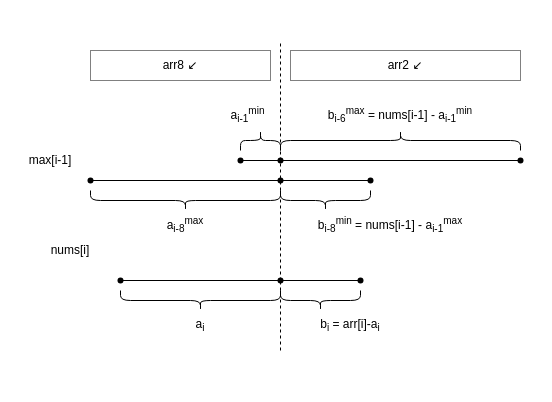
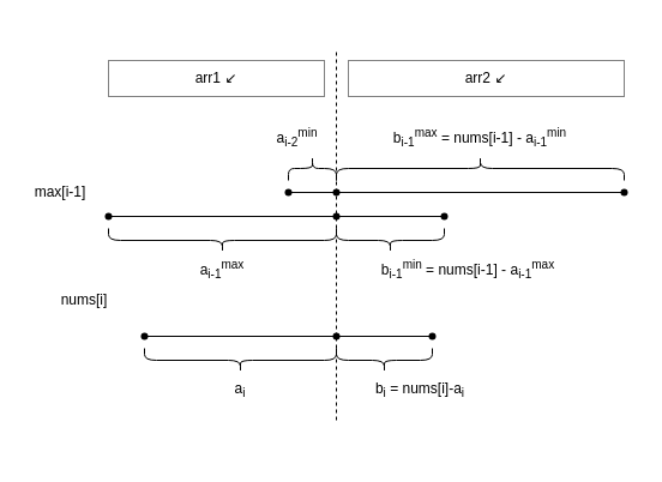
  <mxCell id="0" />
  <mxCell id="1" parent="0" />
  <mxCell id="2" value="" style="endArrow=none;dashed=1;html=1;rounded=0;" parent="1" edge="1"><mxGeometry width="50" height="50" relative="1" as="geometry"><mxPoint x="280" y="280" as="sourcePoint" /><mxPoint x="280" y="40" as="targetPoint" /></mxGeometry></mxCell>
- <mxCell id="3" value="arr8 ↙" style="text;html=1;align=center;verticalAlign=middle;whiteSpace=wrap;rounded=0;strokeColor=default;dashed=1;dashPattern=1 1;" parent="1" vertex="1"><mxGeometry x="90" y="50" width="180" height="30" as="geometry" /></mxCell>
+ <mxCell id="3" value="arr1 ↙" style="text;html=1;align=center;verticalAlign=middle;whiteSpace=wrap;rounded=0;strokeColor=default;dashed=1;dashPattern=1 1;" parent="1" vertex="1"><mxGeometry x="90" y="50" width="180" height="30" as="geometry" /></mxCell>
  <mxCell id="4" value="arr2 ↙" style="text;html=1;align=center;verticalAlign=middle;whiteSpace=wrap;rounded=0;strokeColor=default;dashed=1;dashPattern=1 1;" parent="1" vertex="1"><mxGeometry x="290" y="50" width="230" height="30" as="geometry" /></mxCell>
  <mxCell id="5" value="nums[i]" style="text;html=1;align=center;verticalAlign=middle;whiteSpace=wrap;rounded=0;" parent="1" vertex="1"><mxGeometry x="40" y="230" width="60" height="40" as="geometry" /></mxCell>
  <mxCell id="6" value="max[i-1]" style="text;html=1;align=center;verticalAlign=middle;whiteSpace=wrap;rounded=0;" parent="1" vertex="1"><mxGeometry x="20" y="140" width="60" height="40" as="geometry" /></mxCell>
  <mxCell id="7" value="" style="shape=curlyBracket;whiteSpace=wrap;html=1;rounded=1;labelPosition=left;verticalLabelPosition=middle;align=right;verticalAlign=middle;rotation=-90;" parent="1" vertex="1"><mxGeometry x="190" y="220" width="20" height="160" as="geometry" /></mxCell>
  <mxCell id="8" value="" style="shape=curlyBracket;whiteSpace=wrap;html=1;rounded=1;labelPosition=left;verticalLabelPosition=middle;align=right;verticalAlign=middle;rotation=-90;" parent="1" vertex="1"><mxGeometry x="310" y="260" width="20" height="80" as="geometry" /></mxCell>
  <mxCell id="9" value="" style="endArrow=none;dashed=1;html=1;rounded=0;" parent="1" edge="1"><mxGeometry width="50" height="50" relative="1" as="geometry"><mxPoint x="280" y="350" as="sourcePoint" /><mxPoint x="280" y="280" as="targetPoint" /></mxGeometry></mxCell>
  <mxCell id="10" value="" style="endArrow=none;html=1;rounded=0;" parent="1" source="23" edge="1"><mxGeometry width="50" height="50" relative="1" as="geometry"><mxPoint x="240" y="159.5" as="sourcePoint" /><mxPoint x="520" y="159.5" as="targetPoint" /></mxGeometry></mxCell>
  <mxCell id="11" value="" style="endArrow=none;html=1;rounded=0;" parent="1" source="17" edge="1"><mxGeometry width="50" height="50" relative="1" as="geometry"><mxPoint x="90" y="180" as="sourcePoint" /><mxPoint x="370" y="180" as="targetPoint" /></mxGeometry></mxCell>
  <mxCell id="12" value="" style="endArrow=none;html=1;rounded=0;" parent="1" target="13" edge="1"><mxGeometry width="50" height="50" relative="1" as="geometry"><mxPoint x="90" y="180" as="sourcePoint" /><mxPoint x="370" y="180" as="targetPoint" /></mxGeometry></mxCell>
  <mxCell id="13" value="" style="shape=waypoint;sketch=0;fillStyle=solid;size=6;pointerEvents=1;points=[];fillColor=none;resizable=0;rotatable=0;perimeter=centerPerimeter;snapToPoint=1;" parent="1" vertex="1"><mxGeometry x="80" y="170" width="20" height="20" as="geometry" /></mxCell>
  <mxCell id="14" value="" style="endArrow=none;html=1;rounded=0;" parent="1" source="13" target="15" edge="1"><mxGeometry width="50" height="50" relative="1" as="geometry"><mxPoint x="90" y="180" as="sourcePoint" /><mxPoint x="370" y="180" as="targetPoint" /></mxGeometry></mxCell>
  <mxCell id="15" value="" style="shape=waypoint;sketch=0;fillStyle=solid;size=6;pointerEvents=1;points=[];fillColor=none;resizable=0;rotatable=0;perimeter=centerPerimeter;snapToPoint=1;" parent="1" vertex="1"><mxGeometry x="270" y="170" width="20" height="20" as="geometry" /></mxCell>
  <mxCell id="16" value="" style="endArrow=none;html=1;rounded=0;" parent="1" source="15" target="17" edge="1"><mxGeometry width="50" height="50" relative="1" as="geometry"><mxPoint x="280" y="180" as="sourcePoint" /><mxPoint x="370" y="180" as="targetPoint" /></mxGeometry></mxCell>
  <mxCell id="17" value="" style="shape=waypoint;sketch=0;fillStyle=solid;size=6;pointerEvents=1;points=[];fillColor=none;resizable=0;rotatable=0;perimeter=centerPerimeter;snapToPoint=1;" parent="1" vertex="1"><mxGeometry x="360" y="170" width="20" height="20" as="geometry" /></mxCell>
  <mxCell id="18" value="" style="endArrow=none;html=1;rounded=0;" parent="1" target="19" edge="1"><mxGeometry width="50" height="50" relative="1" as="geometry"><mxPoint x="240" y="159.5" as="sourcePoint" /><mxPoint x="520" y="159.5" as="targetPoint" /></mxGeometry></mxCell>
  <mxCell id="19" value="" style="shape=waypoint;sketch=0;fillStyle=solid;size=6;pointerEvents=1;points=[];fillColor=none;resizable=0;rotatable=0;perimeter=centerPerimeter;snapToPoint=1;" parent="1" vertex="1"><mxGeometry x="230" y="150" width="20" height="20" as="geometry" /></mxCell>
  <mxCell id="20" value="" style="endArrow=none;html=1;rounded=0;" parent="1" source="19" target="21" edge="1"><mxGeometry width="50" height="50" relative="1" as="geometry"><mxPoint x="240" y="160" as="sourcePoint" /><mxPoint x="520" y="159.5" as="targetPoint" /></mxGeometry></mxCell>
  <mxCell id="21" value="" style="shape=waypoint;sketch=0;fillStyle=solid;size=6;pointerEvents=1;points=[];fillColor=none;resizable=0;rotatable=0;perimeter=centerPerimeter;snapToPoint=1;" parent="1" vertex="1"><mxGeometry x="270" y="150" width="20" height="20" as="geometry" /></mxCell>
  <mxCell id="22" value="" style="endArrow=none;html=1;rounded=0;" parent="1" source="21" target="23" edge="1"><mxGeometry width="50" height="50" relative="1" as="geometry"><mxPoint x="280" y="160" as="sourcePoint" /><mxPoint x="520" y="159.5" as="targetPoint" /></mxGeometry></mxCell>
  <mxCell id="23" value="" style="shape=waypoint;sketch=0;fillStyle=solid;size=6;pointerEvents=1;points=[];fillColor=none;resizable=0;rotatable=0;perimeter=centerPerimeter;snapToPoint=1;" parent="1" vertex="1"><mxGeometry x="510" y="150" width="20" height="20" as="geometry" /></mxCell>
  <mxCell id="24" value="" style="endArrow=none;html=1;rounded=0;" parent="1" edge="1"><mxGeometry width="50" height="50" relative="1" as="geometry"><mxPoint x="360" y="280" as="sourcePoint" /><mxPoint x="360" y="280" as="targetPoint" /></mxGeometry></mxCell>
  <mxCell id="25" value="" style="endArrow=none;html=1;rounded=0;" parent="1" edge="1"><mxGeometry width="50" height="50" relative="1" as="geometry"><mxPoint x="120" y="280" as="sourcePoint" /><mxPoint x="120" y="280" as="targetPoint" /></mxGeometry></mxCell>
  <mxCell id="26" value="" style="endArrow=none;html=1;rounded=0;" parent="1" source="32" edge="1"><mxGeometry width="50" height="50" relative="1" as="geometry"><mxPoint x="120" y="279.5" as="sourcePoint" /><mxPoint x="360" y="279.5" as="targetPoint" /></mxGeometry></mxCell>
  <mxCell id="27" value="" style="endArrow=none;html=1;rounded=0;" parent="1" target="28" edge="1"><mxGeometry width="50" height="50" relative="1" as="geometry"><mxPoint x="120" y="279.5" as="sourcePoint" /><mxPoint x="360" y="279.5" as="targetPoint" /></mxGeometry></mxCell>
  <mxCell id="28" value="" style="shape=waypoint;sketch=0;fillStyle=solid;size=6;pointerEvents=1;points=[];fillColor=none;resizable=0;rotatable=0;perimeter=centerPerimeter;snapToPoint=1;" parent="1" vertex="1"><mxGeometry x="110" y="270" width="20" height="20" as="geometry" /></mxCell>
  <mxCell id="29" value="" style="endArrow=none;html=1;rounded=0;" parent="1" source="28" target="30" edge="1"><mxGeometry width="50" height="50" relative="1" as="geometry"><mxPoint x="120" y="280" as="sourcePoint" /><mxPoint x="360" y="279.5" as="targetPoint" /></mxGeometry></mxCell>
  <mxCell id="30" value="" style="shape=waypoint;sketch=0;fillStyle=solid;size=6;pointerEvents=1;points=[];fillColor=none;resizable=0;rotatable=0;perimeter=centerPerimeter;snapToPoint=1;" parent="1" vertex="1"><mxGeometry x="270" y="270" width="20" height="20" as="geometry" /></mxCell>
  <mxCell id="31" value="" style="endArrow=none;html=1;rounded=0;" parent="1" source="30" target="32" edge="1"><mxGeometry width="50" height="50" relative="1" as="geometry"><mxPoint x="280" y="280" as="sourcePoint" /><mxPoint x="360" y="279.5" as="targetPoint" /></mxGeometry></mxCell>
  <mxCell id="32" value="" style="shape=waypoint;sketch=0;fillStyle=solid;size=6;pointerEvents=1;points=[];fillColor=none;resizable=0;rotatable=0;perimeter=centerPerimeter;snapToPoint=1;" parent="1" vertex="1"><mxGeometry x="350" y="270" width="20" height="20" as="geometry" /></mxCell>
  <mxCell id="33" value="" style="shape=curlyBracket;whiteSpace=wrap;html=1;rounded=1;labelPosition=left;verticalLabelPosition=middle;align=right;verticalAlign=middle;rotation=-90;" parent="1" vertex="1"><mxGeometry x="175" y="105" width="20" height="190" as="geometry" /></mxCell>
  <mxCell id="34" value="" style="shape=curlyBracket;whiteSpace=wrap;html=1;rounded=1;labelPosition=left;verticalLabelPosition=middle;align=right;verticalAlign=middle;rotation=-90;" parent="1" vertex="1"><mxGeometry x="315" y="155" width="20" height="90" as="geometry" /></mxCell>
  <mxCell id="35" value="" style="shape=curlyBracket;whiteSpace=wrap;html=1;rounded=1;labelPosition=left;verticalLabelPosition=middle;align=right;verticalAlign=middle;rotation=90;" parent="1" vertex="1"><mxGeometry x="250" y="120" width="20" height="40" as="geometry" /></mxCell>
  <mxCell id="36" value="" style="shape=curlyBracket;whiteSpace=wrap;html=1;rounded=1;labelPosition=left;verticalLabelPosition=middle;align=right;verticalAlign=middle;rotation=90;" parent="1" vertex="1"><mxGeometry x="390" y="20" width="20" height="240" as="geometry" /></mxCell>
- <mxCell id="37" value="a&lt;sub&gt;i-1&lt;/sub&gt;&lt;sup&gt;min&lt;/sup&gt;" style="text;html=1;align=center;verticalAlign=middle;whiteSpace=wrap;rounded=0;" vertex="1" parent="1"><mxGeometry x="220" y="100" width="55" height="30" as="geometry" /></mxCell>
- <mxCell id="38" value="a&lt;sub&gt;i-8&lt;/sub&gt;&lt;sup&gt;max&lt;/sup&gt;" style="text;html=1;align=center;verticalAlign=middle;whiteSpace=wrap;rounded=0;" vertex="1" parent="1"><mxGeometry x="145" y="210" width="80" height="30" as="geometry" /></mxCell>
+ <mxCell id="37" value="a&lt;sub&gt;i-2&lt;/sub&gt;&lt;sup&gt;min&lt;/sup&gt;" style="text;html=1;align=center;verticalAlign=middle;whiteSpace=wrap;rounded=0;" vertex="1" parent="1"><mxGeometry x="220" y="100" width="55" height="30" as="geometry" /></mxCell>
+ <mxCell id="38" value="a&lt;sub&gt;i-1&lt;/sub&gt;&lt;sup&gt;max&lt;/sup&gt;" style="text;html=1;align=center;verticalAlign=middle;whiteSpace=wrap;rounded=0;" vertex="1" parent="1"><mxGeometry x="145" y="210" width="80" height="30" as="geometry" /></mxCell>
  <mxCell id="39" value="a&lt;sub&gt;i&lt;/sub&gt;" style="text;html=1;align=center;verticalAlign=middle;whiteSpace=wrap;rounded=0;" vertex="1" parent="1"><mxGeometry x="160" y="310" width="80" height="30" as="geometry" /></mxCell>
- <mxCell id="40" value="b&lt;sub&gt;i&lt;/sub&gt;&amp;nbsp;= arr[i]-a&lt;sub&gt;i&lt;/sub&gt;" style="text;html=1;align=center;verticalAlign=middle;whiteSpace=wrap;rounded=0;" vertex="1" parent="1"><mxGeometry x="290" y="310" width="120" height="30" as="geometry" /></mxCell>
- <mxCell id="41" value="b&lt;sub&gt;i-6&lt;/sub&gt;&lt;sup&gt;max&lt;/sup&gt;&amp;nbsp;= nums[i-1] - a&lt;sub&gt;i-1&lt;/sub&gt;&lt;sup&gt;min&lt;/sup&gt;" style="text;html=1;align=center;verticalAlign=middle;whiteSpace=wrap;rounded=0;" vertex="1" parent="1"><mxGeometry x="300" y="100" width="200" height="30" as="geometry" /></mxCell>
- <mxCell id="42" value="b&lt;sub&gt;i-8&lt;/sub&gt;&lt;sup&gt;min&lt;/sup&gt;&amp;nbsp;= nums[i-1] - a&lt;sub&gt;i-1&lt;/sub&gt;&lt;sup&gt;max&lt;/sup&gt;" style="text;html=1;align=center;verticalAlign=middle;whiteSpace=wrap;rounded=0;" vertex="1" parent="1"><mxGeometry x="290" y="210" width="200" height="30" as="geometry" /></mxCell>
+ <mxCell id="40" value="b&lt;sub&gt;i&lt;/sub&gt;&amp;nbsp;= nums[i]-a&lt;sub&gt;i&lt;/sub&gt;" style="text;html=1;align=center;verticalAlign=middle;whiteSpace=wrap;rounded=0;" vertex="1" parent="1"><mxGeometry x="290" y="310" width="120" height="30" as="geometry" /></mxCell>
+ <mxCell id="41" value="b&lt;sub&gt;i-1&lt;/sub&gt;&lt;sup&gt;max&lt;/sup&gt;&amp;nbsp;= nums[i-1] - a&lt;sub&gt;i-1&lt;/sub&gt;&lt;sup&gt;min&lt;/sup&gt;" style="text;html=1;align=center;verticalAlign=middle;whiteSpace=wrap;rounded=0;" vertex="1" parent="1"><mxGeometry x="300" y="100" width="200" height="30" as="geometry" /></mxCell>
+ <mxCell id="42" value="b&lt;sub&gt;i-1&lt;/sub&gt;&lt;sup&gt;min&lt;/sup&gt;&amp;nbsp;= nums[i-1] - a&lt;sub&gt;i-1&lt;/sub&gt;&lt;sup&gt;max&lt;/sup&gt;" style="text;html=1;align=center;verticalAlign=middle;whiteSpace=wrap;rounded=0;" vertex="1" parent="1"><mxGeometry x="290" y="210" width="200" height="30" as="geometry" /></mxCell>
